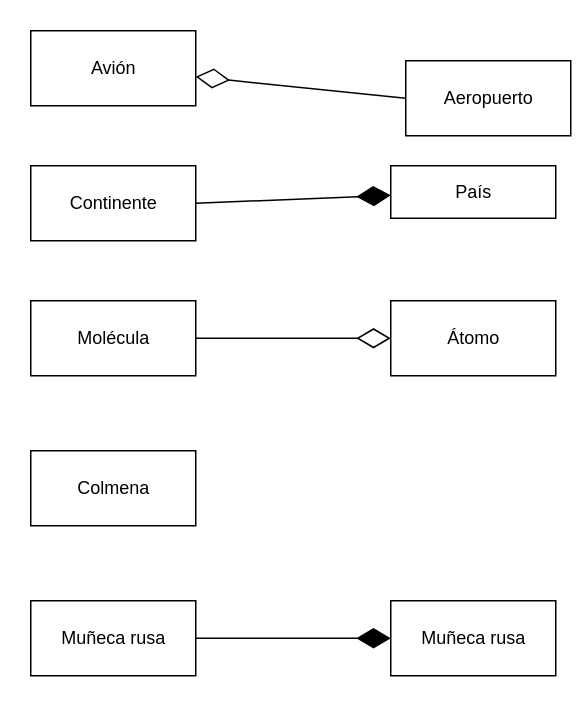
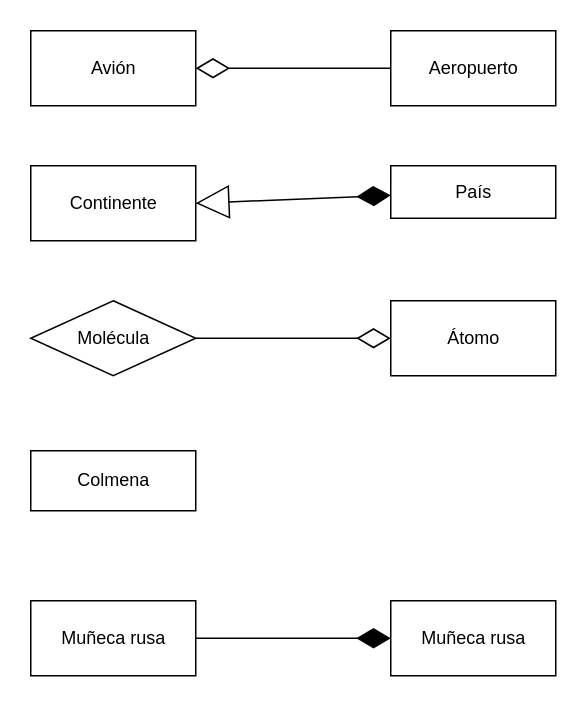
  <mxCell id="0" />
  <mxCell id="1" parent="0" />
  <mxCell id="2" style="edgeStyle=none;html=1;entryX=0;entryY=0.5;entryDx=0;entryDy=0;endArrow=none;endFill=0;endSize=20;startArrow=diamondThin;startFill=0;targetPerimeterSpacing=20;sourcePerimeterSpacing=0;startSize=20;" edge="1" parent="1" source="3" target="4"><mxGeometry relative="1" as="geometry" /></mxCell>
  <mxCell id="3" value="Avión" style="html=1;" vertex="1" parent="1"><mxGeometry x="20" y="20" width="110" height="50" as="geometry" /></mxCell>
- <mxCell id="4" value="Aeropuerto" style="html=1;" vertex="1" parent="1"><mxGeometry x="270" y="40" width="110" height="50" as="geometry" /></mxCell>
+ <mxCell id="4" value="Aeropuerto" style="html=1;" vertex="1" parent="1"><mxGeometry x="260" y="20" width="110" height="50" as="geometry" /></mxCell>
  <mxCell id="5" value="Continente" style="html=1;" vertex="1" parent="1"><mxGeometry x="20" y="110" width="110" height="50" as="geometry" /></mxCell>
- <mxCell id="6" style="edgeStyle=none;html=1;entryX=1;entryY=0.5;entryDx=0;entryDy=0;endArrow=none;endFill=0;endSize=20;startArrow=diamondThin;startFill=1;targetPerimeterSpacing=0;sourcePerimeterSpacing=0;startSize=20;" edge="1" parent="1" source="7" target="5"><mxGeometry relative="1" as="geometry" /></mxCell>
+ <mxCell id="6" style="edgeStyle=none;html=1;entryX=1;entryY=0.5;entryDx=0;entryDy=0;endArrow=block;endFill=0;endSize=20;startArrow=diamondThin;startFill=1;targetPerimeterSpacing=0;sourcePerimeterSpacing=0;startSize=20;" edge="1" parent="1" source="7" target="5"><mxGeometry relative="1" as="geometry" /></mxCell>
  <mxCell id="7" value="País" style="html=1;" vertex="1" parent="1"><mxGeometry x="260" y="110" width="110" height="35" as="geometry" /></mxCell>
  <mxCell id="8" style="edgeStyle=none;html=1;entryX=0;entryY=0.5;entryDx=0;entryDy=0;startArrow=none;startFill=0;endArrow=diamondThin;endFill=0;startSize=20;endSize=20;sourcePerimeterSpacing=0;targetPerimeterSpacing=0;" edge="1" parent="1" source="9" target="10"><mxGeometry relative="1" as="geometry" /></mxCell>
- <mxCell id="9" value="Molécula" style="html=1;" vertex="1" parent="1"><mxGeometry x="20" y="200" width="110" height="50" as="geometry" /></mxCell>
+ <mxCell id="9" value="Molécula" style="rhombus;html=1;" vertex="1" parent="1"><mxGeometry x="20" y="200" width="110" height="50" as="geometry" /></mxCell>
  <mxCell id="10" value="Átomo" style="html=1;" vertex="1" parent="1"><mxGeometry x="260" y="200" width="110" height="50" as="geometry" /></mxCell>
- <mxCell id="11" value="Colmena" style="html=1;" vertex="1" parent="1"><mxGeometry x="20" y="300" width="110" height="50" as="geometry" /></mxCell>
+ <mxCell id="11" value="Colmena" style="html=1;" vertex="1" parent="1"><mxGeometry x="20" y="300" width="110" height="40" as="geometry" /></mxCell>
  <mxCell id="12" style="edgeStyle=none;html=1;entryX=0;entryY=0.5;entryDx=0;entryDy=0;startArrow=none;startFill=0;endArrow=diamondThin;endFill=1;startSize=20;endSize=20;sourcePerimeterSpacing=0;targetPerimeterSpacing=0;" edge="1" parent="1" source="13" target="14"><mxGeometry relative="1" as="geometry" /></mxCell>
  <mxCell id="13" value="Muñeca rusa" style="html=1;" vertex="1" parent="1"><mxGeometry x="20" y="400" width="110" height="50" as="geometry" /></mxCell>
  <mxCell id="14" value="Muñeca rusa" style="html=1;" vertex="1" parent="1"><mxGeometry x="260" y="400" width="110" height="50" as="geometry" /></mxCell>
